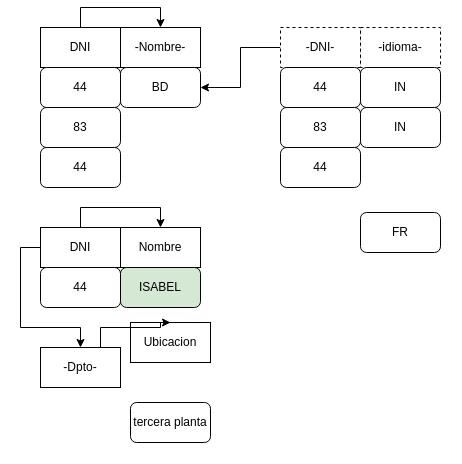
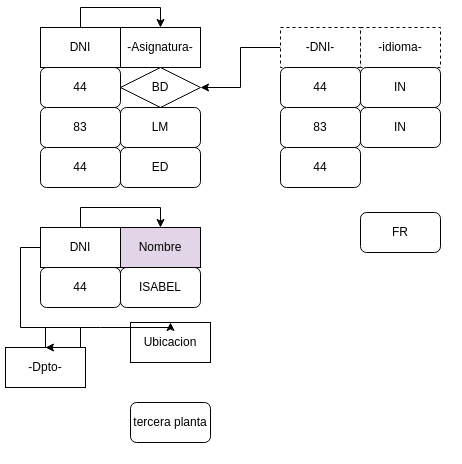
  <mxCell id="0" />
  <mxCell id="1" parent="0" />
  <mxCell id="2" style="edgeStyle=orthogonalEdgeStyle;rounded=0;orthogonalLoop=1;jettySize=auto;html=1;entryX=0.5;entryY=0;entryDx=0;entryDy=0;" edge="1" parent="1" source="3" target="7"><mxGeometry relative="1" as="geometry" /></mxCell>
  <mxCell id="3" value="DNI" style="rounded=0;whiteSpace=wrap;html=1;" parent="1" vertex="1"><mxGeometry x="40" y="20" width="80" height="40" as="geometry" /></mxCell>
  <mxCell id="4" value="Ubicacion" style="rounded=0;whiteSpace=wrap;html=1;" parent="1" vertex="1"><mxGeometry x="130" y="315" width="80" height="40" as="geometry" /></mxCell>
  <mxCell id="5" style="edgeStyle=orthogonalEdgeStyle;rounded=0;orthogonalLoop=1;jettySize=auto;html=1;entryX=0.5;entryY=0;entryDx=0;entryDy=0;" edge="1" parent="1" source="6" target="4"><mxGeometry relative="1" as="geometry"><Array as="points"><mxPoint x="100" y="320" /><mxPoint x="160" y="320" /></Array></mxGeometry></mxCell>
- <mxCell id="6" value="-Dpto-" style="rounded=0;whiteSpace=wrap;html=1;" parent="1" vertex="1"><mxGeometry x="40" y="340" width="80" height="40" as="geometry" /></mxCell>
- <mxCell id="7" value="-Nombre-" style="rounded=0;whiteSpace=wrap;html=1;" parent="1" vertex="1"><mxGeometry x="120" y="20" width="80" height="40" as="geometry" /></mxCell>
+ <mxCell id="6" value="-Dpto-" style="rounded=0;whiteSpace=wrap;html=1;" parent="1" vertex="1"><mxGeometry x="5" y="340" width="80" height="40" as="geometry" /></mxCell>
+ <mxCell id="7" value="-Asignatura-" style="rounded=0;whiteSpace=wrap;html=1;" parent="1" vertex="1"><mxGeometry x="120" y="20" width="80" height="40" as="geometry" /></mxCell>
  <mxCell id="8" value="44" style="rounded=1;whiteSpace=wrap;html=1;" parent="1" vertex="1"><mxGeometry x="40" y="60" width="80" height="40" as="geometry" /></mxCell>
- <mxCell id="9" value="BD" style="rounded=1;whiteSpace=wrap;html=1;" parent="1" vertex="1"><mxGeometry x="120" y="60" width="80" height="40" as="geometry" /></mxCell>
+ <mxCell id="9" value="BD" style="rhombus;whiteSpace=wrap;html=1;" parent="1" vertex="1"><mxGeometry x="120" y="60" width="80" height="40" as="geometry" /></mxCell>
  <mxCell id="10" value="83" style="rounded=1;whiteSpace=wrap;html=1;" parent="1" vertex="1"><mxGeometry x="40" y="100" width="80" height="40" as="geometry" /></mxCell>
+ <mxCell id="11" value="LM" style="rounded=1;whiteSpace=wrap;html=1;" parent="1" vertex="1"><mxGeometry x="120" y="100" width="80" height="40" as="geometry" /></mxCell>
  <mxCell id="12" value="44" style="rounded=1;whiteSpace=wrap;html=1;" parent="1" vertex="1"><mxGeometry x="40" y="140" width="80" height="40" as="geometry" /></mxCell>
+ <mxCell id="13" value="ED" style="rounded=1;whiteSpace=wrap;html=1;" parent="1" vertex="1"><mxGeometry x="120" y="140" width="80" height="40" as="geometry" /></mxCell>
  <mxCell id="14" style="edgeStyle=orthogonalEdgeStyle;rounded=0;orthogonalLoop=1;jettySize=auto;html=1;" edge="1" parent="1" source="15" target="9"><mxGeometry relative="1" as="geometry" /></mxCell>
  <mxCell id="15" value="-DNI-" style="rounded=0;whiteSpace=wrap;html=1;dashed=1;" parent="1" vertex="1"><mxGeometry x="280" y="20" width="80" height="40" as="geometry" /></mxCell>
  <mxCell id="16" value="44" style="rounded=1;whiteSpace=wrap;html=1;" parent="1" vertex="1"><mxGeometry x="280" y="60" width="80" height="40" as="geometry" /></mxCell>
  <mxCell id="17" value="83" style="rounded=1;whiteSpace=wrap;html=1;" parent="1" vertex="1"><mxGeometry x="280" y="100" width="80" height="40" as="geometry" /></mxCell>
  <mxCell id="18" value="44" style="rounded=1;whiteSpace=wrap;html=1;" parent="1" vertex="1"><mxGeometry x="280" y="140" width="80" height="40" as="geometry" /></mxCell>
  <mxCell id="19" value="-idioma-" style="rounded=0;whiteSpace=wrap;html=1;dashed=1;" parent="1" vertex="1"><mxGeometry x="360" y="20" width="80" height="40" as="geometry" /></mxCell>
  <mxCell id="20" value="IN" style="rounded=1;whiteSpace=wrap;html=1;" parent="1" vertex="1"><mxGeometry x="360" y="60" width="80" height="40" as="geometry" /></mxCell>
  <mxCell id="21" value="IN" style="rounded=1;whiteSpace=wrap;html=1;" parent="1" vertex="1"><mxGeometry x="360" y="100" width="80" height="40" as="geometry" /></mxCell>
  <mxCell id="22" value="FR" style="rounded=1;whiteSpace=wrap;html=1;" parent="1" vertex="1"><mxGeometry x="360" y="205" width="80" height="40" as="geometry" /></mxCell>
  <mxCell id="23" style="edgeStyle=orthogonalEdgeStyle;rounded=0;orthogonalLoop=1;jettySize=auto;html=1;entryX=0.5;entryY=0;entryDx=0;entryDy=0;" edge="1" parent="1" source="25" target="26"><mxGeometry relative="1" as="geometry" /></mxCell>
  <mxCell id="24" style="edgeStyle=orthogonalEdgeStyle;rounded=0;orthogonalLoop=1;jettySize=auto;html=1;entryX=0.5;entryY=0;entryDx=0;entryDy=0;" edge="1" parent="1" source="25" target="6"><mxGeometry relative="1" as="geometry"><Array as="points"><mxPoint x="20" y="240" /><mxPoint x="20" y="320" /><mxPoint x="80" y="320" /></Array></mxGeometry></mxCell>
  <mxCell id="25" value="DNI" style="rounded=0;whiteSpace=wrap;html=1;" parent="1" vertex="1"><mxGeometry x="40" y="220" width="80" height="40" as="geometry" /></mxCell>
- <mxCell id="26" value="Nombre" style="rounded=0;whiteSpace=wrap;html=1;" parent="1" vertex="1"><mxGeometry x="120" y="220" width="80" height="40" as="geometry" /></mxCell>
+ <mxCell id="26" value="Nombre" style="rounded=0;whiteSpace=wrap;html=1;fillColor=#e1d5e7;" parent="1" vertex="1"><mxGeometry x="120" y="220" width="80" height="40" as="geometry" /></mxCell>
  <mxCell id="27" value="44" style="rounded=1;whiteSpace=wrap;html=1;" vertex="1" parent="1"><mxGeometry x="40" y="260" width="80" height="40" as="geometry" /></mxCell>
- <mxCell id="28" value="ISABEL" style="rounded=1;whiteSpace=wrap;html=1;fillColor=#d5e8d4;" vertex="1" parent="1"><mxGeometry x="120" y="260" width="80" height="40" as="geometry" /></mxCell>
+ <mxCell id="28" value="ISABEL" style="rounded=1;whiteSpace=wrap;html=1;" vertex="1" parent="1"><mxGeometry x="120" y="260" width="80" height="40" as="geometry" /></mxCell>
  <mxCell id="29" value="tercera planta" style="rounded=1;whiteSpace=wrap;html=1;" vertex="1" parent="1"><mxGeometry x="130" y="395" width="80" height="40" as="geometry" /></mxCell>
